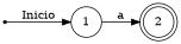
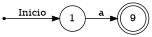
  digraph {
    rankdir=LR
-   2 [shape=doublecircle]
+   2 [shape=doublecircle label=9]
    inicio [shape=point]
    1 [shape=circle]
    inicio -> 1 [label=Inicio]
    1 -> 2 [label=a]
  }
